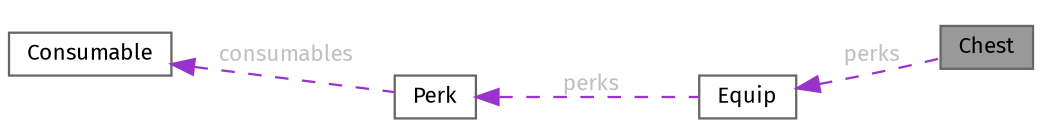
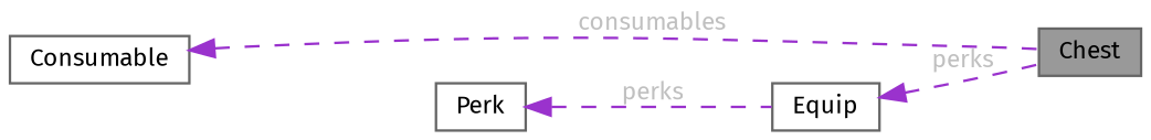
  digraph {
    fontname="Fira Sans"
    rankdir=LR
    node [color=gray40 fillcolor=white fontname="Fira Sans" fontsize=10 shape=box style=filled]
    edge [color=darkorchid3 dir=back fontcolor=grey fontname="Fira Sans" fontsize=10 labelfontname=Helvetica labelfontsize=10 style=dashed]
    n1 [fillcolor=grey60 fontcolor=black height=0.2 label=Chest width=0.4]
    n2 [height=0.2 label=Consumable width=0.4]
    n3 [height=0.2 label=Equip width=0.4]
    n4 [height=0.2 label=Perk width=0.4]
-   n2 -> n4 [label=" consumables"]
+   n2 -> n1 [label=" consumables"]
    n3 -> n1 [label=" perks"]
    n4 -> n3 [label=" perks"]
  }
